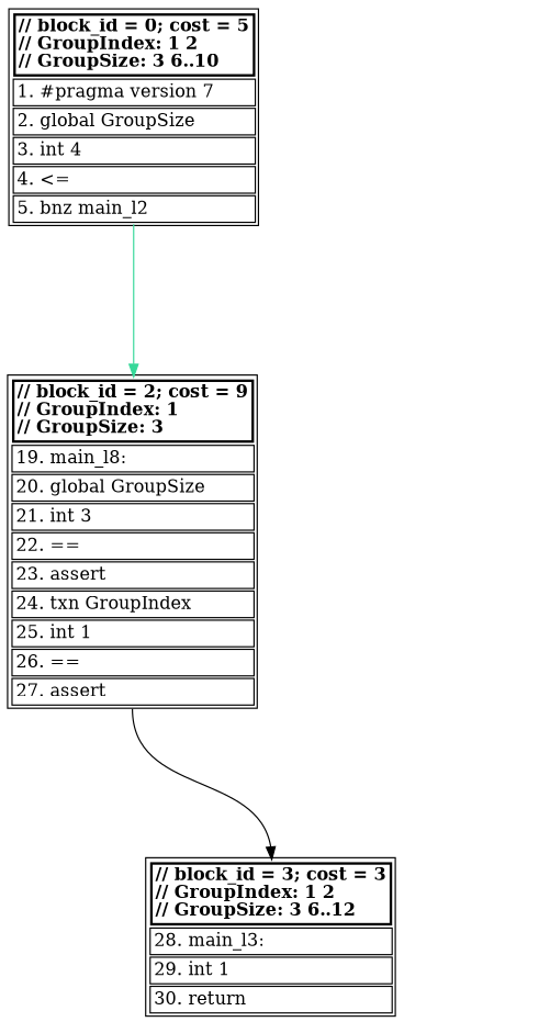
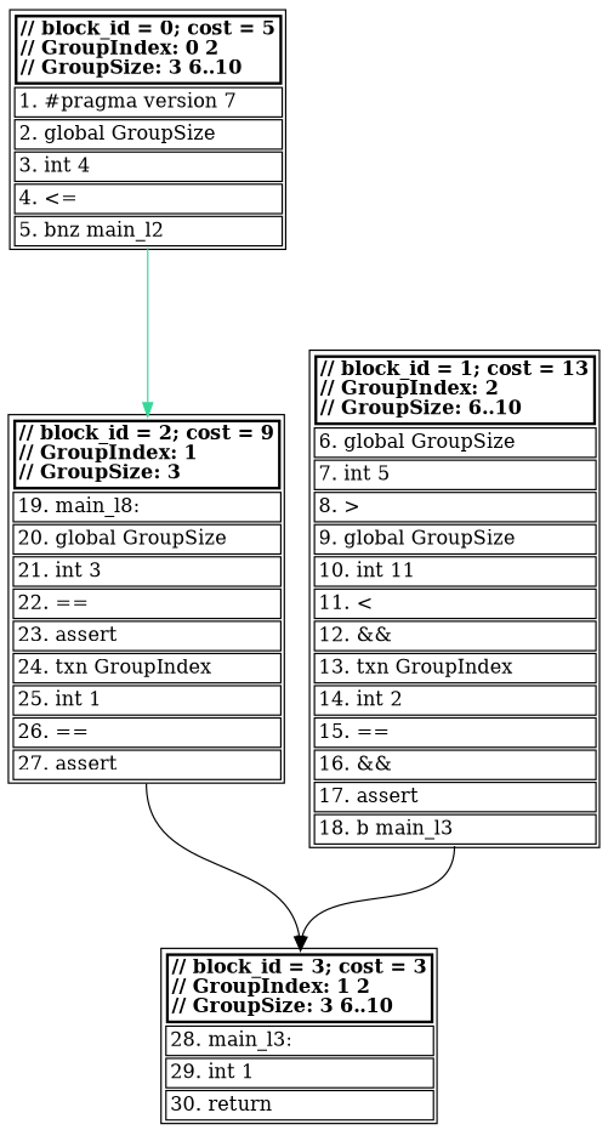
  digraph {
    ranksep=1
    node [labelloc=top shape=plain]
    edge [color=BLACK headport="28:n" tailport=s]
-   n1 [label=<<TABLE ALIGN="LEFT" COLOR="BLACK"> <TR><TD COLOR="BLACK" ALIGN="LEFT" BALIGN="LEFT" PORT="1" BORDER="2"><B>// block_id = 0; cost = 5<BR/>// GroupIndex: 1 2<BR/>// GroupSize: 3 6..10</B></TD></TR> <TR><TD ALIGN="LEFT" BALIGN="LEFT" COLOR="BLACK">1. #pragma version 7</TD></TR> <TR><TD ALIGN="LEFT" BALIGN="LEFT" COLOR="BLACK">2. global GroupSize</TD></TR> <TR><TD ALIGN="LEFT" BALIGN="LEFT" COLOR="BLACK">3. int 4</TD></TR> <TR><TD ALIGN="LEFT" BALIGN="LEFT" COLOR="BLACK">4. &lt;=</TD></TR> <TR><TD ALIGN="LEFT" BALIGN="LEFT" COLOR="BLACK">5. bnz main_l2</TD></TR> </TABLE>>]
+   n1 [label=<<TABLE ALIGN="LEFT" COLOR="BLACK"> <TR><TD COLOR="BLACK" ALIGN="LEFT" BALIGN="LEFT" PORT="1" BORDER="2"><B>// block_id = 0; cost = 5<BR/>// GroupIndex: 0 2<BR/>// GroupSize: 3 6..10</B></TD></TR> <TR><TD ALIGN="LEFT" BALIGN="LEFT" COLOR="BLACK">1. #pragma version 7</TD></TR> <TR><TD ALIGN="LEFT" BALIGN="LEFT" COLOR="BLACK">2. global GroupSize</TD></TR> <TR><TD ALIGN="LEFT" BALIGN="LEFT" COLOR="BLACK">3. int 4</TD></TR> <TR><TD ALIGN="LEFT" BALIGN="LEFT" COLOR="BLACK">4. &lt;=</TD></TR> <TR><TD ALIGN="LEFT" BALIGN="LEFT" COLOR="BLACK">5. bnz main_l2</TD></TR> </TABLE>>]
    n2 [label=<<TABLE ALIGN="LEFT" COLOR="BLACK"> <TR><TD COLOR="BLACK" ALIGN="LEFT" BALIGN="LEFT" PORT="19" BORDER="2"><B>// block_id = 2; cost = 9<BR/>// GroupIndex: 1<BR/>// GroupSize: 3</B></TD></TR> <TR><TD ALIGN="LEFT" BALIGN="LEFT" COLOR="BLACK">19. main_l8:</TD></TR> <TR><TD ALIGN="LEFT" BALIGN="LEFT" COLOR="BLACK">20. global GroupSize</TD></TR> <TR><TD ALIGN="LEFT" BALIGN="LEFT" COLOR="BLACK">21. int 3</TD></TR> <TR><TD ALIGN="LEFT" BALIGN="LEFT" COLOR="BLACK">22. ==</TD></TR> <TR><TD ALIGN="LEFT" BALIGN="LEFT" COLOR="BLACK">23. assert</TD></TR> <TR><TD ALIGN="LEFT" BALIGN="LEFT" COLOR="BLACK">24. txn GroupIndex</TD></TR> <TR><TD ALIGN="LEFT" BALIGN="LEFT" COLOR="BLACK">25. int 1</TD></TR> <TR><TD ALIGN="LEFT" BALIGN="LEFT" COLOR="BLACK">26. ==</TD></TR> <TR><TD ALIGN="LEFT" BALIGN="LEFT" COLOR="BLACK">27. assert</TD></TR> </TABLE>>]
-   n4 [label=<<TABLE ALIGN="LEFT" COLOR="BLACK"> <TR><TD COLOR="BLACK" ALIGN="LEFT" BALIGN="LEFT" PORT="28" BORDER="2"><B>// block_id = 3; cost = 3<BR/>// GroupIndex: 1 2<BR/>// GroupSize: 3 6..12</B></TD></TR> <TR><TD ALIGN="LEFT" BALIGN="LEFT" COLOR="BLACK">28. main_l3:</TD></TR> <TR><TD ALIGN="LEFT" BALIGN="LEFT" COLOR="BLACK">29. int 1</TD></TR> <TR><TD ALIGN="LEFT" BALIGN="LEFT" COLOR="BLACK">30. return</TD></TR> </TABLE>>]
+   n3 [label=<<TABLE ALIGN="LEFT" COLOR="BLACK"> <TR><TD COLOR="BLACK" ALIGN="LEFT" BALIGN="LEFT" PORT="6" BORDER="2"><B>// block_id = 1; cost = 13<BR/>// GroupIndex: 2<BR/>// GroupSize: 6..10</B></TD></TR> <TR><TD ALIGN="LEFT" BALIGN="LEFT" COLOR="BLACK">6. global GroupSize</TD></TR> <TR><TD ALIGN="LEFT" BALIGN="LEFT" COLOR="BLACK">7. int 5</TD></TR> <TR><TD ALIGN="LEFT" BALIGN="LEFT" COLOR="BLACK">8. &gt;</TD></TR> <TR><TD ALIGN="LEFT" BALIGN="LEFT" COLOR="BLACK">9. global GroupSize</TD></TR> <TR><TD ALIGN="LEFT" BALIGN="LEFT" COLOR="BLACK">10. int 11</TD></TR> <TR><TD ALIGN="LEFT" BALIGN="LEFT" COLOR="BLACK">11. &lt;</TD></TR> <TR><TD ALIGN="LEFT" BALIGN="LEFT" COLOR="BLACK">12. &amp;&amp;</TD></TR> <TR><TD ALIGN="LEFT" BALIGN="LEFT" COLOR="BLACK">13. txn GroupIndex</TD></TR> <TR><TD ALIGN="LEFT" BALIGN="LEFT" COLOR="BLACK">14. int 2</TD></TR> <TR><TD ALIGN="LEFT" BALIGN="LEFT" COLOR="BLACK">15. ==</TD></TR> <TR><TD ALIGN="LEFT" BALIGN="LEFT" COLOR="BLACK">16. &amp;&amp;</TD></TR> <TR><TD ALIGN="LEFT" BALIGN="LEFT" COLOR="BLACK">17. assert</TD></TR> <TR><TD ALIGN="LEFT" BALIGN="LEFT" COLOR="BLACK">18. b main_l3</TD></TR> </TABLE>>]
+   n4 [label=<<TABLE ALIGN="LEFT" COLOR="BLACK"> <TR><TD COLOR="BLACK" ALIGN="LEFT" BALIGN="LEFT" PORT="28" BORDER="2"><B>// block_id = 3; cost = 3<BR/>// GroupIndex: 1 2<BR/>// GroupSize: 3 6..10</B></TD></TR> <TR><TD ALIGN="LEFT" BALIGN="LEFT" COLOR="BLACK">28. main_l3:</TD></TR> <TR><TD ALIGN="LEFT" BALIGN="LEFT" COLOR="BLACK">29. int 1</TD></TR> <TR><TD ALIGN="LEFT" BALIGN="LEFT" COLOR="BLACK">30. return</TD></TR> </TABLE>>]
    n1 -> n2 [color="#36d899" headport="19:n"]
    n2 -> n4
+   n3 -> n4
  }
